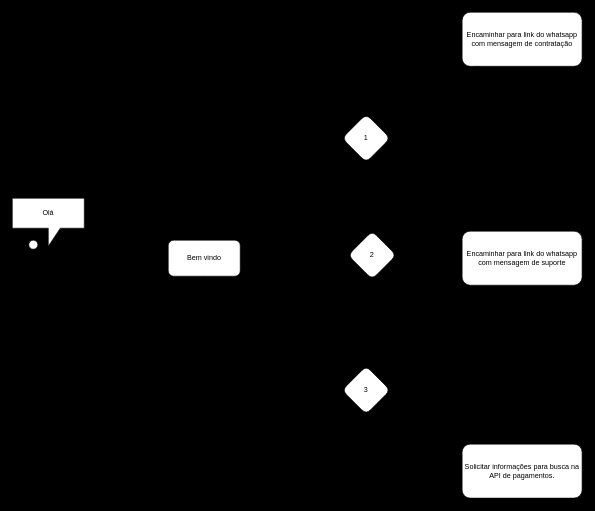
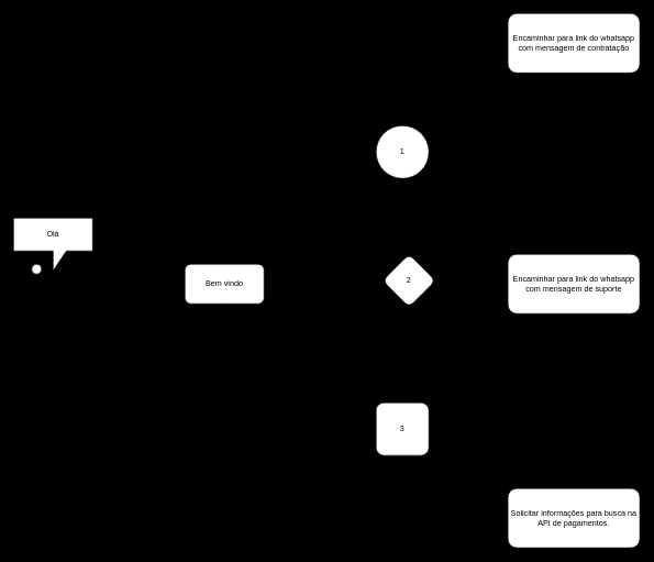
  <mxCell id="0" />
  <mxCell id="1" parent="0" />
- <mxCell id="2" style="edgeStyle=none;html=1;" edge="1" parent="1" source="5" target="13"><mxGeometry relative="1" as="geometry" /></mxCell>
  <mxCell id="3" style="edgeStyle=none;html=1;" edge="1" parent="1" source="5" target="15"><mxGeometry relative="1" as="geometry" /></mxCell>
  <mxCell id="4" style="edgeStyle=none;html=1;" edge="1" parent="1" source="5" target="17"><mxGeometry relative="1" as="geometry" /></mxCell>
  <mxCell id="5" value="Bem vindo" style="rounded=1;whiteSpace=wrap;html=1;" vertex="1" parent="1"><mxGeometry x="280" y="400" width="120" height="60" as="geometry" /></mxCell>
  <mxCell id="6" value="" style="group" vertex="1" connectable="0" parent="1"><mxGeometry x="20" y="330" width="120" height="130" as="geometry" /></mxCell>
  <mxCell id="7" value="Cliente" style="shape=umlActor;verticalLabelPosition=bottom;verticalAlign=top;html=1;outlineConnect=0;" vertex="1" parent="6"><mxGeometry x="20" y="70" width="30" height="60" as="geometry" /></mxCell>
  <mxCell id="8" value="Olá" style="shape=callout;whiteSpace=wrap;html=1;perimeter=calloutPerimeter;" vertex="1" parent="6"><mxGeometry width="120" height="80" as="geometry" /></mxCell>
  <mxCell id="9" style="edgeStyle=none;html=1;" edge="1" parent="1" source="10" target="5"><mxGeometry relative="1" as="geometry" /></mxCell>
  <mxCell id="10" value="Seja bem vindo ao atendimento Powerlink Company...&lt;br&gt;Informe o número refente a opção de atendimento desejado:&lt;br&gt;&lt;br&gt;1 - Contratar nossos serviços&lt;br&gt;2 - Suporte&lt;br&gt;3 - Realizar pagamento" style="text;html=1;align=left;verticalAlign=middle;resizable=0;points=[];autosize=1;strokeColor=none;fillColor=none;" vertex="1" parent="1"><mxGeometry x="165" y="580" width="350" height="100" as="geometry" /></mxCell>
  <mxCell id="11" value="Encaminhar para link do whatsapp com mensagem de contratação" style="rounded=1;whiteSpace=wrap;html=1;spacingLeft=2;spacingRight=2;" vertex="1" parent="1"><mxGeometry x="770" y="20" width="200" height="90" as="geometry" /></mxCell>
  <mxCell id="12" style="edgeStyle=none;html=1;" edge="1" parent="1" source="13" target="11"><mxGeometry relative="1" as="geometry" /></mxCell>
- <mxCell id="13" value="1" style="rhombus;whiteSpace=wrap;html=1;rounded=1;" vertex="1" parent="1"><mxGeometry x="570" y="190" width="80" height="80" as="geometry" /></mxCell>
+ <mxCell id="13" value="1" style="ellipse;whiteSpace=wrap;html=1;" vertex="1" parent="1"><mxGeometry x="570" y="190" width="80" height="80" as="geometry" /></mxCell>
  <mxCell id="14" style="edgeStyle=none;html=1;" edge="1" parent="1" source="15" target="18"><mxGeometry relative="1" as="geometry"><mxPoint x="770" y="430" as="targetPoint" /></mxGeometry></mxCell>
  <mxCell id="15" value="2" style="rhombus;whiteSpace=wrap;html=1;rounded=1;" vertex="1" parent="1"><mxGeometry x="580" y="385" width="80" height="80" as="geometry" /></mxCell>
  <mxCell id="16" style="edgeStyle=none;html=1;entryX=0;entryY=0.5;entryDx=0;entryDy=0;" edge="1" parent="1" source="17" target="19"><mxGeometry relative="1" as="geometry"><mxPoint x="786" y="770" as="targetPoint" /></mxGeometry></mxCell>
- <mxCell id="17" value="3" style="rhombus;whiteSpace=wrap;html=1;rounded=1;" vertex="1" parent="1"><mxGeometry x="570" y="610" width="80" height="80" as="geometry" /></mxCell>
+ <mxCell id="17" value="3" style="whiteSpace=wrap;html=1;rounded=1;" vertex="1" parent="1"><mxGeometry x="570" y="610" width="80" height="80" as="geometry" /></mxCell>
  <mxCell id="18" value="Encaminhar para link do whatsapp com mensagem de suporte" style="rounded=1;whiteSpace=wrap;html=1;spacingLeft=2;spacingRight=2;" vertex="1" parent="1"><mxGeometry x="770" y="385" width="200" height="90" as="geometry" /></mxCell>
  <mxCell id="19" value="Solicitar informações para busca na API de pagamentos." style="rounded=1;whiteSpace=wrap;html=1;spacingLeft=2;spacingRight=2;" vertex="1" parent="1"><mxGeometry x="770" y="740" width="200" height="90" as="geometry" /></mxCell>
